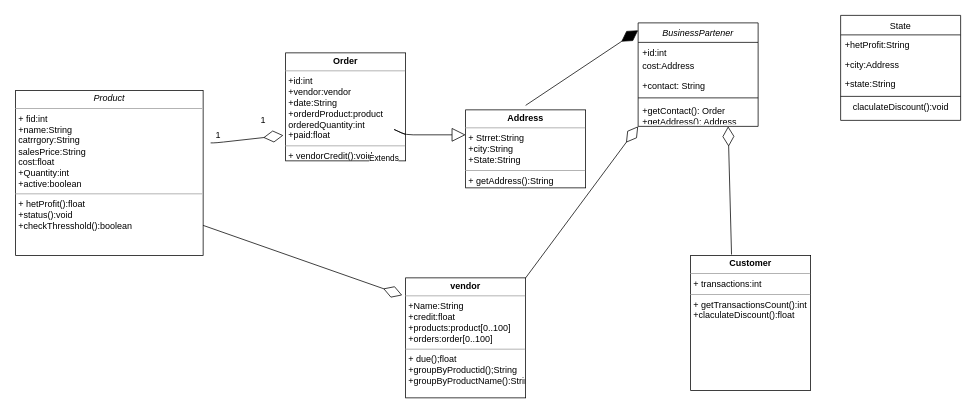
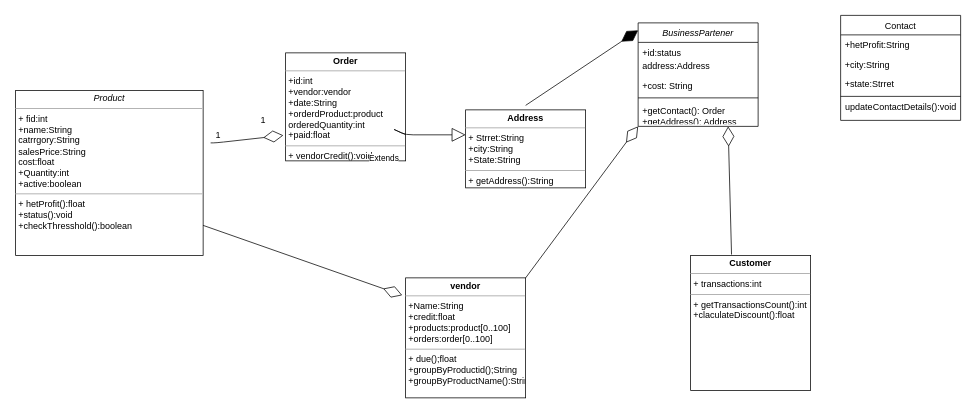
  <mxCell id="0" />
  <mxCell id="1" parent="0" />
  <mxCell id="2" value="BusinessPartener" style="swimlane;fontStyle=2;align=center;verticalAlign=top;childLayout=stackLayout;horizontal=1;startSize=26;horizontalStack=0;resizeParent=1;resizeLast=0;collapsible=1;marginBottom=0;rounded=0;shadow=0;strokeWidth=1;" parent="1" vertex="1"><mxGeometry x="850" y="30" width="160" height="138" as="geometry"><mxRectangle x="230" y="140" width="160" height="26" as="alternateBounds" /></mxGeometry></mxCell>
- <mxCell id="3" value="+id:int" style="text;align=left;verticalAlign=top;spacingLeft=4;spacingRight=4;overflow=hidden;rotatable=0;points=[[0,0.5],[1,0.5]];portConstraint=eastwest;" parent="2" vertex="1"><mxGeometry y="26" width="160" height="18" as="geometry" /></mxCell>
- <mxCell id="4" value="cost:Address" style="text;align=left;verticalAlign=top;spacingLeft=4;spacingRight=4;overflow=hidden;rotatable=0;points=[[0,0.5],[1,0.5]];portConstraint=eastwest;rounded=0;shadow=0;html=0;" parent="2" vertex="1"><mxGeometry y="44" width="160" height="26" as="geometry" /></mxCell>
- <mxCell id="5" value="+contact: String" style="text;align=left;verticalAlign=top;spacingLeft=4;spacingRight=4;overflow=hidden;rotatable=0;points=[[0,0.5],[1,0.5]];portConstraint=eastwest;rounded=0;shadow=0;html=0;" parent="2" vertex="1"><mxGeometry y="70" width="160" height="26" as="geometry" /></mxCell>
+ <mxCell id="3" value="+id:status" style="text;align=left;verticalAlign=top;spacingLeft=4;spacingRight=4;overflow=hidden;rotatable=0;points=[[0,0.5],[1,0.5]];portConstraint=eastwest;" parent="2" vertex="1"><mxGeometry y="26" width="160" height="18" as="geometry" /></mxCell>
+ <mxCell id="4" value="address:Address" style="text;align=left;verticalAlign=top;spacingLeft=4;spacingRight=4;overflow=hidden;rotatable=0;points=[[0,0.5],[1,0.5]];portConstraint=eastwest;rounded=0;shadow=0;html=0;" parent="2" vertex="1"><mxGeometry y="44" width="160" height="26" as="geometry" /></mxCell>
+ <mxCell id="5" value="+cost: String" style="text;align=left;verticalAlign=top;spacingLeft=4;spacingRight=4;overflow=hidden;rotatable=0;points=[[0,0.5],[1,0.5]];portConstraint=eastwest;rounded=0;shadow=0;html=0;" parent="2" vertex="1"><mxGeometry y="70" width="160" height="26" as="geometry" /></mxCell>
  <mxCell id="6" value="" style="line;html=1;strokeWidth=1;align=left;verticalAlign=middle;spacingTop=-1;spacingLeft=3;spacingRight=3;rotatable=0;labelPosition=right;points=[];portConstraint=eastwest;" parent="2" vertex="1"><mxGeometry y="96" width="160" height="8" as="geometry" /></mxCell>
  <mxCell id="7" value="+getContact(): Order&#10;+getAddress(): Address" style="text;align=left;verticalAlign=top;spacingLeft=4;spacingRight=4;overflow=hidden;rotatable=0;points=[[0,0.5],[1,0.5]];portConstraint=eastwest;" parent="2" vertex="1"><mxGeometry y="104" width="160" height="26" as="geometry" /></mxCell>
- <mxCell id="8" value="State" style="swimlane;fontStyle=0;align=center;verticalAlign=top;childLayout=stackLayout;horizontal=1;startSize=26;horizontalStack=0;resizeParent=1;resizeLast=0;collapsible=1;marginBottom=0;rounded=0;shadow=0;strokeWidth=1;" parent="1" vertex="1"><mxGeometry x="1120" y="20" width="160" height="140" as="geometry"><mxRectangle x="550" y="140" width="160" height="26" as="alternateBounds" /></mxGeometry></mxCell>
+ <mxCell id="8" value="Contact" style="swimlane;fontStyle=0;align=center;verticalAlign=top;childLayout=stackLayout;horizontal=1;startSize=26;horizontalStack=0;resizeParent=1;resizeLast=0;collapsible=1;marginBottom=0;rounded=0;shadow=0;strokeWidth=1;" parent="1" vertex="1"><mxGeometry x="1120" y="20" width="160" height="140" as="geometry"><mxRectangle x="550" y="140" width="160" height="26" as="alternateBounds" /></mxGeometry></mxCell>
  <mxCell id="9" value="+hetProfit:String&#10;" style="text;align=left;verticalAlign=top;spacingLeft=4;spacingRight=4;overflow=hidden;rotatable=0;points=[[0,0.5],[1,0.5]];portConstraint=eastwest;" parent="8" vertex="1"><mxGeometry y="26" width="160" height="26" as="geometry" /></mxCell>
- <mxCell id="10" value="+city:Address&#10;" style="text;align=left;verticalAlign=top;spacingLeft=4;spacingRight=4;overflow=hidden;rotatable=0;points=[[0,0.5],[1,0.5]];portConstraint=eastwest;rounded=0;shadow=0;html=0;" parent="8" vertex="1"><mxGeometry y="52" width="160" height="26" as="geometry" /></mxCell>
- <mxCell id="11" value="+state:String" style="text;align=left;verticalAlign=top;spacingLeft=4;spacingRight=4;overflow=hidden;rotatable=0;points=[[0,0.5],[1,0.5]];portConstraint=eastwest;rounded=0;shadow=0;html=0;" parent="8" vertex="1"><mxGeometry y="78" width="160" height="26" as="geometry" /></mxCell>
+ <mxCell id="10" value="+city:String&#10;" style="text;align=left;verticalAlign=top;spacingLeft=4;spacingRight=4;overflow=hidden;rotatable=0;points=[[0,0.5],[1,0.5]];portConstraint=eastwest;rounded=0;shadow=0;html=0;" parent="8" vertex="1"><mxGeometry y="52" width="160" height="26" as="geometry" /></mxCell>
+ <mxCell id="11" value="+state:Strret" style="text;align=left;verticalAlign=top;spacingLeft=4;spacingRight=4;overflow=hidden;rotatable=0;points=[[0,0.5],[1,0.5]];portConstraint=eastwest;rounded=0;shadow=0;html=0;" parent="8" vertex="1"><mxGeometry y="78" width="160" height="26" as="geometry" /></mxCell>
  <mxCell id="12" value="" style="line;html=1;strokeWidth=1;align=left;verticalAlign=middle;spacingTop=-1;spacingLeft=3;spacingRight=3;rotatable=0;labelPosition=right;points=[];portConstraint=eastwest;" parent="8" vertex="1"><mxGeometry y="104" width="160" height="8" as="geometry" /></mxCell>
- <mxCell id="13" value="claculateDiscount():void" style="text;html=1;align=center;verticalAlign=middle;resizable=0;points=[];autosize=1;" vertex="1" parent="8"><mxGeometry y="112" width="160" height="20" as="geometry" /></mxCell>
+ <mxCell id="13" value="updateContactDetails():void" style="text;html=1;align=center;verticalAlign=middle;resizable=0;points=[];autosize=1;" vertex="1" parent="8"><mxGeometry y="112" width="160" height="20" as="geometry" /></mxCell>
  <mxCell id="14" value="&lt;p style=&quot;margin: 0px ; margin-top: 4px ; text-align: center&quot;&gt;&lt;i&gt;Product&lt;/i&gt;&lt;/p&gt;&lt;hr size=&quot;1&quot;&gt;&lt;p style=&quot;margin: 0px ; margin-left: 4px&quot;&gt;+ fid:int&lt;br&gt;&lt;/p&gt;&lt;p style=&quot;margin: 0px ; margin-left: 4px&quot;&gt;+name:String&lt;/p&gt;&lt;p style=&quot;margin: 0px ; margin-left: 4px&quot;&gt;catrrgory:String&lt;/p&gt;&lt;p style=&quot;margin: 0px ; margin-left: 4px&quot;&gt;salesPrice:String&lt;/p&gt;&lt;p style=&quot;margin: 0px ; margin-left: 4px&quot;&gt;cost:float&lt;/p&gt;&lt;p style=&quot;margin: 0px ; margin-left: 4px&quot;&gt;+Quantity:int&lt;/p&gt;&lt;p style=&quot;margin: 0px ; margin-left: 4px&quot;&gt;+active:boolean&lt;/p&gt;&lt;hr size=&quot;1&quot;&gt;&lt;p style=&quot;margin: 0px ; margin-left: 4px&quot;&gt;+ hetProfit():float&lt;/p&gt;&lt;p style=&quot;margin: 0px ; margin-left: 4px&quot;&gt;+status():void&lt;/p&gt;&lt;p style=&quot;margin: 0px ; margin-left: 4px&quot;&gt;+checkThresshold():boolean&lt;/p&gt;" style="verticalAlign=top;align=left;overflow=fill;fontSize=12;fontFamily=Helvetica;html=1;" vertex="1" parent="1"><mxGeometry x="20" y="120" width="250" height="220" as="geometry" /></mxCell>
  <mxCell id="15" value="&lt;p style=&quot;margin: 0px ; margin-top: 4px ; text-align: center&quot;&gt;&lt;b&gt;vendor&lt;/b&gt;&lt;/p&gt;&lt;hr size=&quot;1&quot;&gt;&lt;p style=&quot;margin: 0px ; margin-left: 4px&quot;&gt;+Name:String&lt;/p&gt;&lt;p style=&quot;margin: 0px ; margin-left: 4px&quot;&gt;+credit:float&lt;/p&gt;&lt;p style=&quot;margin: 0px ; margin-left: 4px&quot;&gt;+products:product[0..100]&lt;/p&gt;&lt;p style=&quot;margin: 0px ; margin-left: 4px&quot;&gt;+orders:order[0..100]&lt;/p&gt;&lt;hr size=&quot;1&quot;&gt;&lt;p style=&quot;margin: 0px ; margin-left: 4px&quot;&gt;+ due();float&lt;/p&gt;&lt;p style=&quot;margin: 0px ; margin-left: 4px&quot;&gt;+groupByProductid();String&lt;/p&gt;&lt;p style=&quot;margin: 0px ; margin-left: 4px&quot;&gt;+groupByProductName():String&lt;/p&gt;" style="verticalAlign=top;align=left;overflow=fill;fontSize=12;fontFamily=Helvetica;html=1;" vertex="1" parent="1"><mxGeometry x="540" y="370" width="160" height="160" as="geometry" /></mxCell>
  <mxCell id="16" value="&lt;p style=&quot;margin: 0px ; margin-top: 4px ; text-align: center&quot;&gt;&lt;b&gt;Order&lt;/b&gt;&lt;/p&gt;&lt;hr size=&quot;1&quot;&gt;&lt;p style=&quot;margin: 0px ; margin-left: 4px&quot;&gt;+id:int&lt;/p&gt;&lt;p style=&quot;margin: 0px ; margin-left: 4px&quot;&gt;+vendor:vendor&lt;/p&gt;&lt;p style=&quot;margin: 0px ; margin-left: 4px&quot;&gt;+date:String&lt;/p&gt;&lt;p style=&quot;margin: 0px ; margin-left: 4px&quot;&gt;+orderdProduct:product&lt;/p&gt;&lt;p style=&quot;margin: 0px ; margin-left: 4px&quot;&gt;orderedQuantity:int&lt;/p&gt;&lt;p style=&quot;margin: 0px ; margin-left: 4px&quot;&gt;+paid:float&lt;/p&gt;&lt;hr size=&quot;1&quot;&gt;&lt;p style=&quot;margin: 0px ; margin-left: 4px&quot;&gt;+ vendorCredit():void&lt;/p&gt;" style="verticalAlign=top;align=left;overflow=fill;fontSize=12;fontFamily=Helvetica;html=1;" vertex="1" parent="1"><mxGeometry x="380" y="70" width="160" height="144" as="geometry" /></mxCell>
  <mxCell id="17" value="&lt;p style=&quot;margin: 0px ; margin-top: 4px ; text-align: center&quot;&gt;&lt;b&gt;Customer&lt;/b&gt;&lt;/p&gt;&lt;hr size=&quot;1&quot;&gt;&lt;p style=&quot;margin: 0px ; margin-left: 4px&quot;&gt;+ transactions:int&lt;/p&gt;&lt;hr size=&quot;1&quot;&gt;&lt;p style=&quot;margin: 0px ; margin-left: 4px&quot;&gt;+ getTransactionsCount():int&lt;/p&gt;&lt;p style=&quot;margin: 0px ; margin-left: 4px&quot;&gt;+claculateDiscount():float&lt;/p&gt;" style="verticalAlign=top;align=left;overflow=fill;fontSize=12;fontFamily=Helvetica;html=1;" vertex="1" parent="1"><mxGeometry x="920" y="340" width="160" height="180" as="geometry" /></mxCell>
  <mxCell id="18" value="&lt;p style=&quot;margin: 0px ; margin-top: 4px ; text-align: center&quot;&gt;&lt;b&gt;Address&lt;/b&gt;&lt;/p&gt;&lt;hr size=&quot;1&quot;&gt;&lt;p style=&quot;margin: 0px ; margin-left: 4px&quot;&gt;+ Strret:String&lt;/p&gt;&lt;p style=&quot;margin: 0px ; margin-left: 4px&quot;&gt;+city:String&lt;/p&gt;&lt;p style=&quot;margin: 0px ; margin-left: 4px&quot;&gt;+State:String&lt;/p&gt;&lt;hr size=&quot;1&quot;&gt;&lt;p style=&quot;margin: 0px ; margin-left: 4px&quot;&gt;+ getAddress():String&lt;/p&gt;" style="verticalAlign=top;align=left;overflow=fill;fontSize=12;fontFamily=Helvetica;html=1;" vertex="1" parent="1"><mxGeometry x="620" y="146" width="160" height="104" as="geometry" /></mxCell>
  <mxCell id="19" value="" style="endArrow=diamondThin;endFill=0;endSize=24;html=1;" edge="1" parent="1"><mxGeometry width="160" relative="1" as="geometry"><mxPoint x="280" y="190" as="sourcePoint" /><mxPoint x="377" y="180" as="targetPoint" /><Array as="points"><mxPoint x="287" y="190" /></Array></mxGeometry></mxCell>
  <mxCell id="20" value="1" style="text;html=1;align=center;verticalAlign=middle;resizable=0;points=[];autosize=1;" vertex="1" parent="1"><mxGeometry x="280" y="170" width="20" height="20" as="geometry" /></mxCell>
  <mxCell id="21" value="1" style="text;html=1;align=center;verticalAlign=middle;resizable=0;points=[];autosize=1;" vertex="1" parent="1"><mxGeometry x="340" y="150" width="20" height="20" as="geometry" /></mxCell>
  <mxCell id="22" value="" style="endArrow=diamondThin;endFill=1;endSize=24;html=1;" edge="1" parent="1"><mxGeometry width="160" relative="1" as="geometry"><mxPoint x="700" y="140" as="sourcePoint" /><mxPoint x="850" y="40" as="targetPoint" /></mxGeometry></mxCell>
  <mxCell id="23" value="" style="endArrow=diamondThin;endFill=0;endSize=24;html=1;entryX=0.75;entryY=1;entryDx=0;entryDy=0;exitX=0.341;exitY=-0.006;exitDx=0;exitDy=0;exitPerimeter=0;" edge="1" parent="1" source="17" target="2"><mxGeometry width="160" relative="1" as="geometry"><mxPoint x="970" y="290" as="sourcePoint" /><mxPoint x="1130" y="290" as="targetPoint" /></mxGeometry></mxCell>
  <mxCell id="24" value="" style="endArrow=diamondThin;endFill=0;endSize=24;html=1;entryX=-0.028;entryY=0.145;entryDx=0;entryDy=0;entryPerimeter=0;" edge="1" parent="1" target="15"><mxGeometry width="160" relative="1" as="geometry"><mxPoint x="270" y="300" as="sourcePoint" /><mxPoint x="430" y="300" as="targetPoint" /></mxGeometry></mxCell>
  <mxCell id="25" value="" style="endArrow=diamondThin;endFill=0;endSize=24;html=1;entryX=0;entryY=1;entryDx=0;entryDy=0;exitX=1;exitY=0;exitDx=0;exitDy=0;" edge="1" parent="1" source="15" target="2"><mxGeometry width="160" relative="1" as="geometry"><mxPoint x="730" y="320" as="sourcePoint" /><mxPoint x="890" y="320" as="targetPoint" /><Array as="points" /></mxGeometry></mxCell>
  <mxCell id="26" value="Extends" style="endArrow=block;endSize=16;endFill=0;html=1;" edge="1" parent="1"><mxGeometry x="-1" y="22" width="160" relative="1" as="geometry"><mxPoint x="540" y="179" as="sourcePoint" /><mxPoint x="620" y="179.29" as="targetPoint" /><Array as="points"><mxPoint x="520" y="170" /><mxPoint x="540" y="179.29" /></Array><mxPoint x="-20" y="12" as="offset" /></mxGeometry></mxCell>
